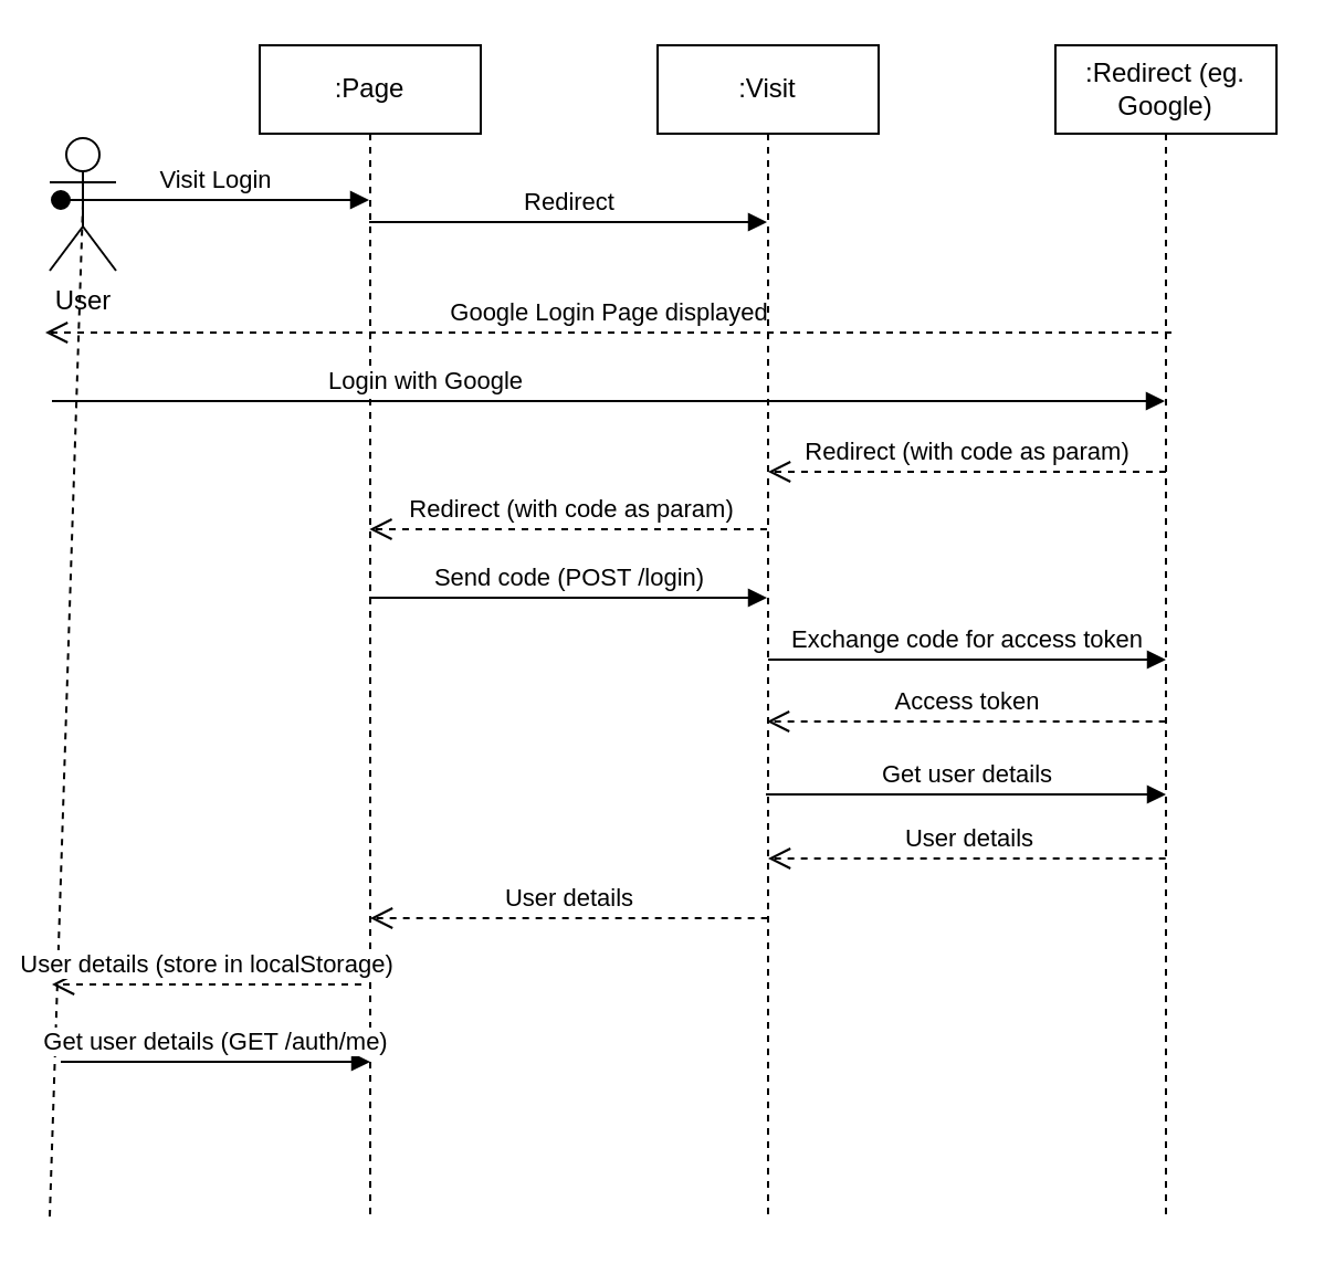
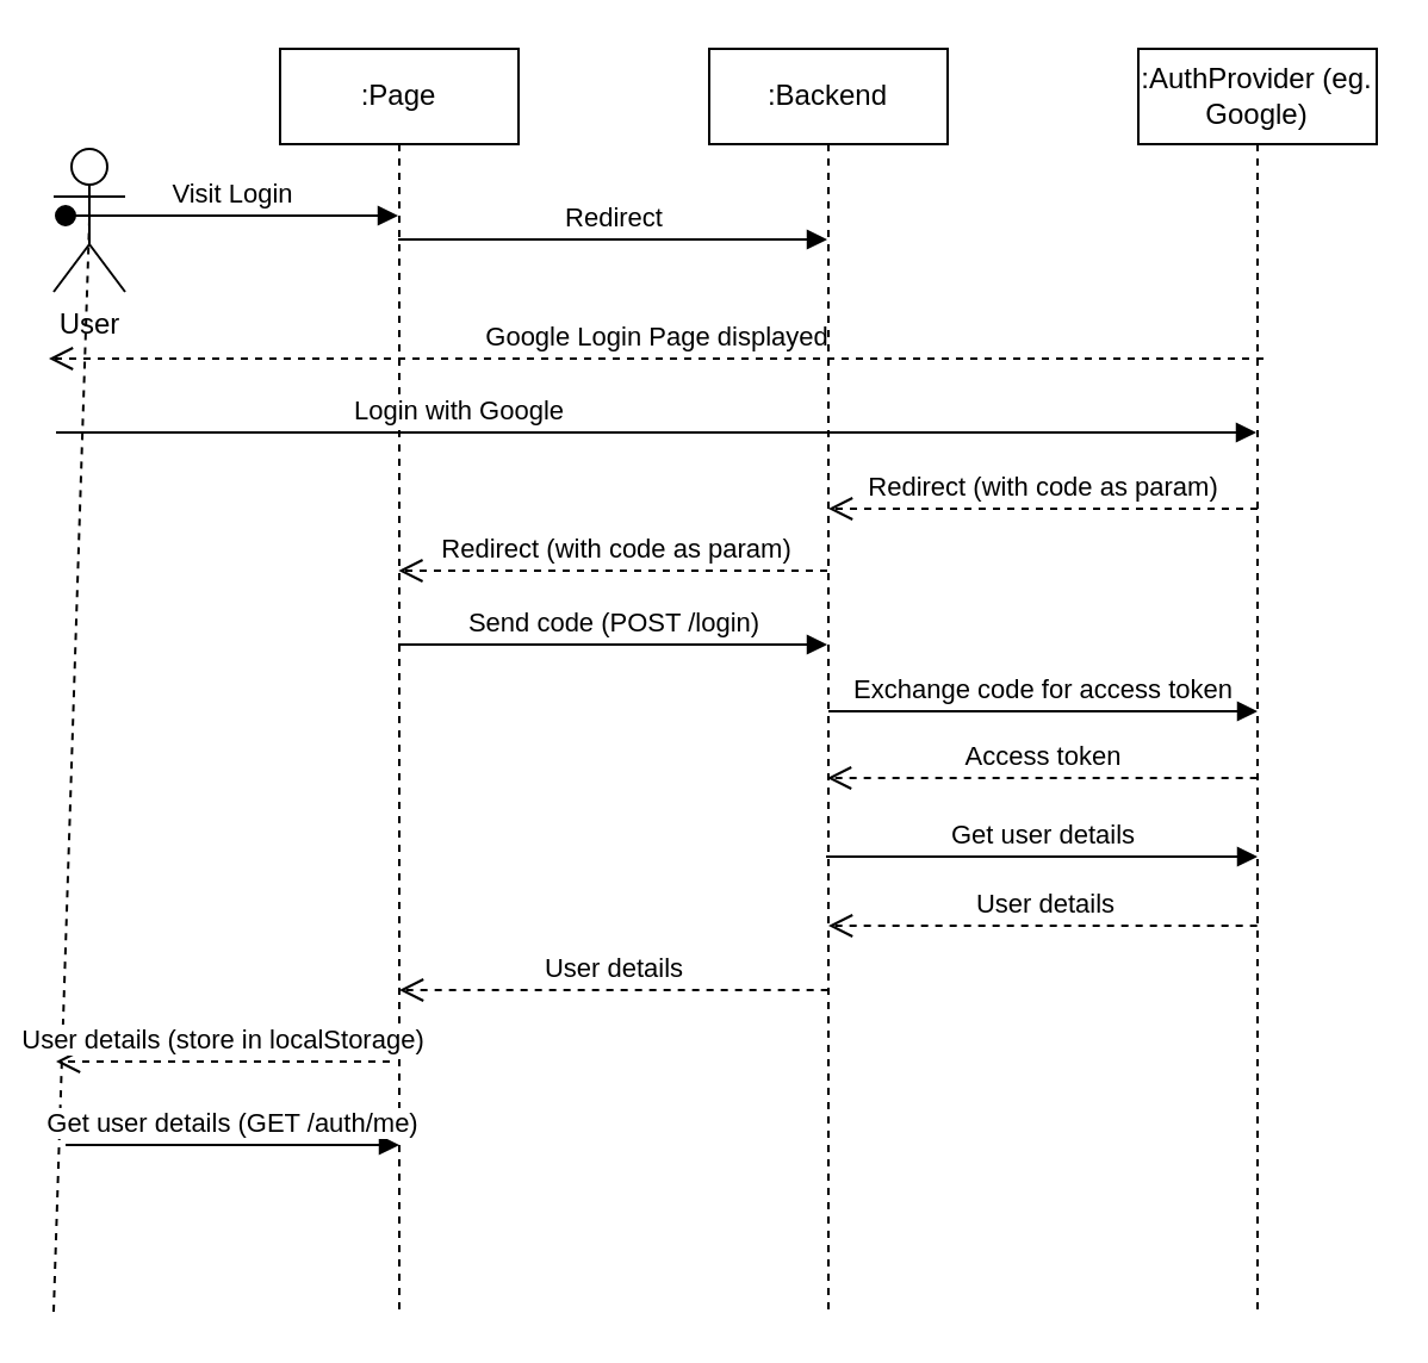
  <mxCell id="0" />
  <mxCell id="1" parent="0" />
  <mxCell id="2" value=":Page" style="shape=umlLifeline;perimeter=lifelinePerimeter;whiteSpace=wrap;html=1;container=0;dropTarget=0;collapsible=0;recursiveResize=0;outlineConnect=0;portConstraint=eastwest;newEdgeStyle={&quot;edgeStyle&quot;:&quot;elbowEdgeStyle&quot;,&quot;elbow&quot;:&quot;vertical&quot;,&quot;curved&quot;:0,&quot;rounded&quot;:0};" parent="1" vertex="1"><mxGeometry x="117" y="20" width="100" height="530" as="geometry" /></mxCell>
  <mxCell id="3" value="Visit Login" style="html=1;verticalAlign=bottom;startArrow=oval;endArrow=block;startSize=8;edgeStyle=elbowEdgeStyle;elbow=vertical;curved=0;rounded=0;" parent="2" target="2" edge="1"><mxGeometry relative="1" as="geometry"><mxPoint x="-90" y="70" as="sourcePoint" /><mxPoint x="45" y="70.167" as="targetPoint" /></mxGeometry></mxCell>
- <mxCell id="4" value=":Visit" style="shape=umlLifeline;perimeter=lifelinePerimeter;whiteSpace=wrap;html=1;container=0;dropTarget=0;collapsible=0;recursiveResize=0;outlineConnect=0;portConstraint=eastwest;newEdgeStyle={&quot;edgeStyle&quot;:&quot;elbowEdgeStyle&quot;,&quot;elbow&quot;:&quot;vertical&quot;,&quot;curved&quot;:0,&quot;rounded&quot;:0};" parent="1" vertex="1"><mxGeometry x="297" y="20" width="100" height="530" as="geometry" /></mxCell>
+ <mxCell id="4" value=":Backend" style="shape=umlLifeline;perimeter=lifelinePerimeter;whiteSpace=wrap;html=1;container=0;dropTarget=0;collapsible=0;recursiveResize=0;outlineConnect=0;portConstraint=eastwest;newEdgeStyle={&quot;edgeStyle&quot;:&quot;elbowEdgeStyle&quot;,&quot;elbow&quot;:&quot;vertical&quot;,&quot;curved&quot;:0,&quot;rounded&quot;:0};" parent="1" vertex="1"><mxGeometry x="297" y="20" width="100" height="530" as="geometry" /></mxCell>
  <mxCell id="5" value="Redirect" style="html=1;verticalAlign=bottom;endArrow=block;edgeStyle=elbowEdgeStyle;elbow=vertical;curved=0;rounded=0;" parent="1" source="2" target="4" edge="1"><mxGeometry relative="1" as="geometry"><mxPoint x="172" y="100" as="sourcePoint" /><Array as="points"><mxPoint x="257" y="100" /></Array><mxPoint x="342" y="100" as="targetPoint" /></mxGeometry></mxCell>
  <mxCell id="6" value="Login with Google" style="html=1;verticalAlign=bottom;endArrow=block;edgeStyle=elbowEdgeStyle;elbow=vertical;curved=0;rounded=0;" parent="1" target="8" edge="1"><mxGeometry relative="1" as="geometry"><mxPoint x="188" y="181" as="sourcePoint" /><Array as="points"><mxPoint x="23" y="181" /></Array><mxPoint x="522.5" y="181" as="targetPoint" /></mxGeometry></mxCell>
  <mxCell id="7" value="Google Login Page displayed" style="html=1;verticalAlign=bottom;endArrow=open;dashed=1;endSize=8;edgeStyle=elbowEdgeStyle;elbow=vertical;curved=0;rounded=0;" parent="1" edge="1"><mxGeometry relative="1" as="geometry"><mxPoint x="20" y="150" as="targetPoint" /><Array as="points"><mxPoint x="257" y="150" /></Array><mxPoint x="529.5" y="150" as="sourcePoint" /></mxGeometry></mxCell>
- <mxCell id="8" value=":Redirect (eg. Google)" style="shape=umlLifeline;perimeter=lifelinePerimeter;whiteSpace=wrap;html=1;container=0;dropTarget=0;collapsible=0;recursiveResize=0;outlineConnect=0;portConstraint=eastwest;newEdgeStyle={&quot;edgeStyle&quot;:&quot;elbowEdgeStyle&quot;,&quot;elbow&quot;:&quot;vertical&quot;,&quot;curved&quot;:0,&quot;rounded&quot;:0};" parent="1" vertex="1"><mxGeometry x="477" y="20" width="100" height="530" as="geometry" /></mxCell>
+ <mxCell id="8" value=":AuthProvider (eg. Google)" style="shape=umlLifeline;perimeter=lifelinePerimeter;whiteSpace=wrap;html=1;container=0;dropTarget=0;collapsible=0;recursiveResize=0;outlineConnect=0;portConstraint=eastwest;newEdgeStyle={&quot;edgeStyle&quot;:&quot;elbowEdgeStyle&quot;,&quot;elbow&quot;:&quot;vertical&quot;,&quot;curved&quot;:0,&quot;rounded&quot;:0};" parent="1" vertex="1"><mxGeometry x="477" y="20" width="100" height="530" as="geometry" /></mxCell>
  <mxCell id="9" value="User" style="shape=umlActor;verticalLabelPosition=bottom;verticalAlign=top;html=1;outlineConnect=0;" parent="1" vertex="1"><mxGeometry x="22" y="62" width="30" height="60" as="geometry" /></mxCell>
  <mxCell id="10" value="" style="endArrow=none;dashed=1;html=1;rounded=0;entryX=0.5;entryY=0.5;entryDx=0;entryDy=0;entryPerimeter=0;" parent="1" target="9" edge="1"><mxGeometry width="50" height="50" relative="1" as="geometry"><mxPoint x="22" y="550" as="sourcePoint" /><mxPoint x="197" y="200" as="targetPoint" /></mxGeometry></mxCell>
  <mxCell id="11" value="Redirect (with code as param)" style="html=1;verticalAlign=bottom;endArrow=open;dashed=1;endSize=8;edgeStyle=elbowEdgeStyle;elbow=vertical;curved=0;rounded=0;" parent="1" edge="1"><mxGeometry x="-0.005" relative="1" as="geometry"><mxPoint x="166.667" y="239" as="targetPoint" /><Array as="points"><mxPoint x="272" y="239" /></Array><mxPoint x="346.5" y="239" as="sourcePoint" /><mxPoint as="offset" /></mxGeometry></mxCell>
  <mxCell id="12" value="Send code (POST /login)" style="html=1;verticalAlign=bottom;endArrow=block;edgeStyle=elbowEdgeStyle;elbow=horizontal;curved=0;rounded=0;" parent="1" source="2" target="4" edge="1"><mxGeometry relative="1" as="geometry"><mxPoint x="174" y="274" as="sourcePoint" /><Array as="points"><mxPoint x="267" y="270" /></Array><mxPoint x="344" y="274" as="targetPoint" /></mxGeometry></mxCell>
  <mxCell id="13" value="Redirect (with code as param)" style="html=1;verticalAlign=bottom;endArrow=open;dashed=1;endSize=8;edgeStyle=elbowEdgeStyle;elbow=vertical;curved=0;rounded=0;" parent="1" edge="1"><mxGeometry relative="1" as="geometry"><mxPoint x="347" y="213" as="targetPoint" /><Array as="points"><mxPoint x="452" y="213" /></Array><mxPoint x="527" y="213" as="sourcePoint" /><mxPoint as="offset" /></mxGeometry></mxCell>
  <mxCell id="14" value="Exchange code for access token" style="html=1;verticalAlign=bottom;endArrow=block;edgeStyle=elbowEdgeStyle;elbow=horizontal;curved=0;rounded=0;exitX=0.5;exitY=0.833;exitDx=0;exitDy=0;exitPerimeter=0;" parent="1" edge="1"><mxGeometry relative="1" as="geometry"><mxPoint x="347" y="298" as="sourcePoint" /><Array as="points"><mxPoint x="447" y="298" /></Array><mxPoint x="527" y="298" as="targetPoint" /></mxGeometry></mxCell>
  <mxCell id="15" value="Get user details (GET /auth/me)" style="html=1;verticalAlign=bottom;endArrow=block;edgeStyle=elbowEdgeStyle;elbow=horizontal;curved=0;rounded=0;" parent="1" edge="1"><mxGeometry relative="1" as="geometry"><mxPoint x="27" y="480" as="sourcePoint" /><Array as="points"><mxPoint x="87" y="480" /></Array><mxPoint x="167" y="480" as="targetPoint" /><mxPoint as="offset" /></mxGeometry></mxCell>
  <mxCell id="16" value="Access token" style="html=1;verticalAlign=bottom;endArrow=open;dashed=1;endSize=8;edgeStyle=elbowEdgeStyle;elbow=vertical;curved=0;rounded=0;" parent="1" target="4" edge="1"><mxGeometry x="-0.005" relative="1" as="geometry"><mxPoint x="346.997" y="326" as="targetPoint" /><Array as="points"><mxPoint x="452.33" y="326" /></Array><mxPoint x="526.83" y="326" as="sourcePoint" /><mxPoint as="offset" /></mxGeometry></mxCell>
  <mxCell id="17" value="User details" style="html=1;verticalAlign=bottom;endArrow=open;dashed=1;endSize=8;edgeStyle=elbowEdgeStyle;elbow=vertical;curved=0;rounded=0;" parent="1" edge="1"><mxGeometry x="-0.005" relative="1" as="geometry"><mxPoint x="346.997" y="388" as="targetPoint" /><Array as="points"><mxPoint x="452.33" y="388" /></Array><mxPoint x="526.83" y="388" as="sourcePoint" /><mxPoint as="offset" /></mxGeometry></mxCell>
  <mxCell id="18" value="User details" style="html=1;verticalAlign=bottom;endArrow=open;dashed=1;endSize=8;edgeStyle=elbowEdgeStyle;elbow=vertical;curved=0;rounded=0;" parent="1" edge="1"><mxGeometry x="0.001" relative="1" as="geometry"><mxPoint x="166.997" y="415" as="targetPoint" /><Array as="points"><mxPoint x="272.33" y="415" /></Array><mxPoint x="346.83" y="415" as="sourcePoint" /><mxPoint as="offset" /></mxGeometry></mxCell>
  <mxCell id="19" value="User details (store in localStorage)" style="html=1;verticalAlign=bottom;endArrow=open;dashed=1;endSize=8;edgeStyle=elbowEdgeStyle;elbow=vertical;curved=0;rounded=0;" parent="1" edge="1"><mxGeometry relative="1" as="geometry"><mxPoint x="23" y="445" as="targetPoint" /><Array as="points"><mxPoint x="118.33" y="445" /></Array><mxPoint x="163" y="445" as="sourcePoint" /><mxPoint as="offset" /></mxGeometry></mxCell>
  <mxCell id="20" value="Get user details" style="html=1;verticalAlign=bottom;endArrow=block;edgeStyle=elbowEdgeStyle;elbow=horizontal;curved=0;rounded=0;" parent="1" edge="1"><mxGeometry relative="1" as="geometry"><mxPoint x="346" y="359" as="sourcePoint" /><Array as="points"><mxPoint x="388" y="358" /></Array><mxPoint x="527" y="359" as="targetPoint" /></mxGeometry></mxCell>
